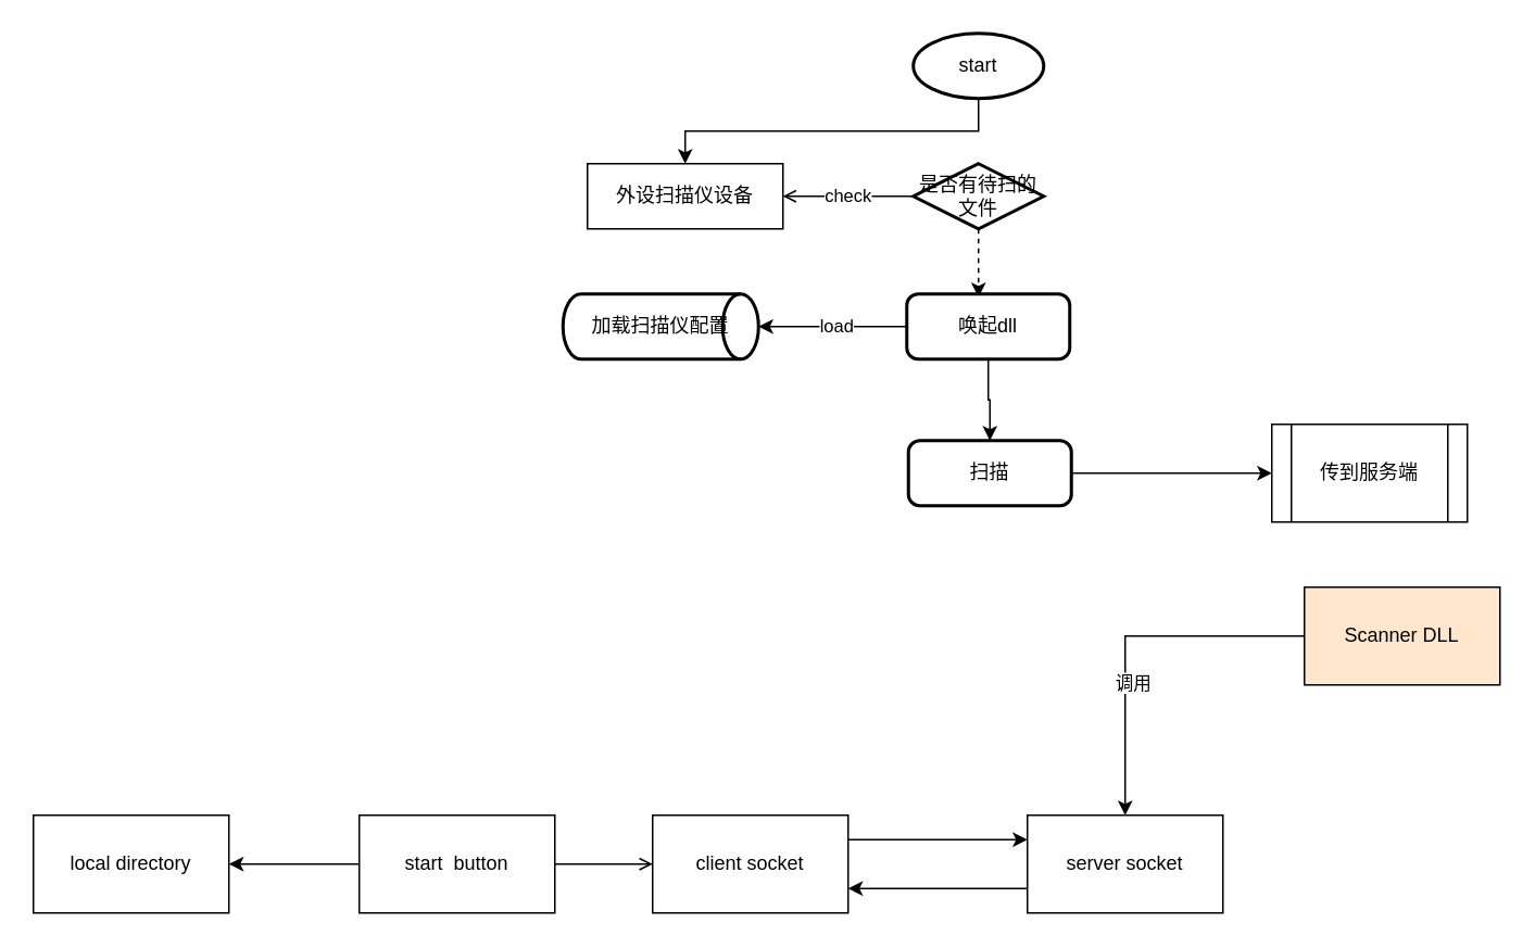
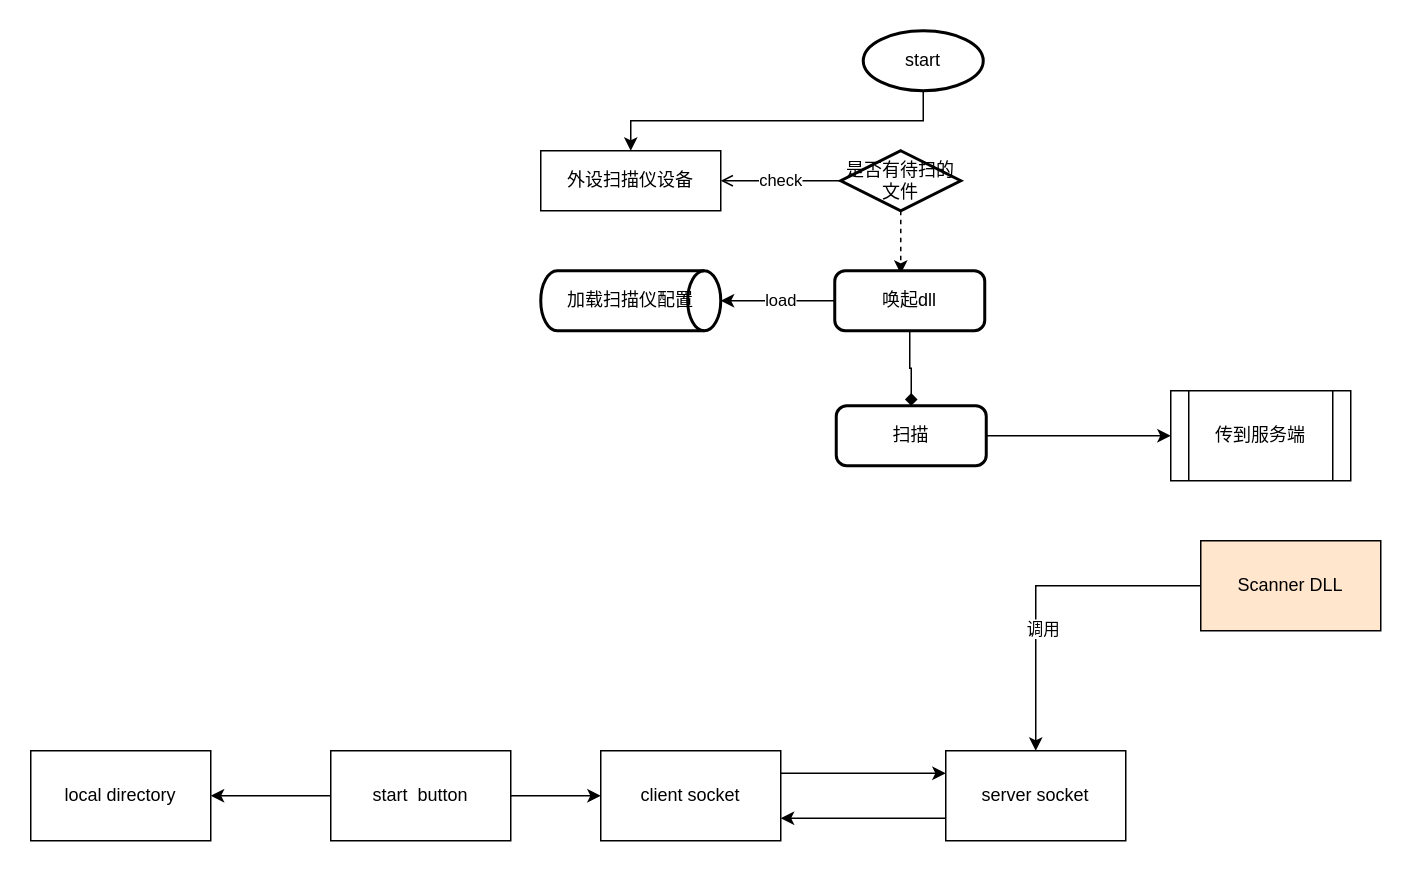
  <mxCell id="0" />
  <mxCell id="1" parent="0" />
  <mxCell id="2" value="外设扫描仪设备" style="rounded=0;whiteSpace=wrap;html=1;" parent="1" vertex="1"><mxGeometry x="360" y="100" width="120" height="40" as="geometry" /></mxCell>
  <mxCell id="3" style="edgeStyle=orthogonalEdgeStyle;rounded=0;orthogonalLoop=1;jettySize=auto;html=1;exitX=0.5;exitY=1;exitDx=0;exitDy=0;exitPerimeter=0;" parent="1" source="4" target="2" edge="1"><mxGeometry relative="1" as="geometry" /></mxCell>
- <mxCell id="4" value="start" style="strokeWidth=2;html=1;shape=mxgraph.flowchart.start_1;whiteSpace=wrap;" parent="1" vertex="1"><mxGeometry x="560" y="20" width="80" height="40" as="geometry" /></mxCell>
+ <mxCell id="4" value="start" style="strokeWidth=2;html=1;shape=mxgraph.flowchart.start_1;whiteSpace=wrap;" parent="1" vertex="1"><mxGeometry x="575" y="20" width="80" height="40" as="geometry" /></mxCell>
  <mxCell id="5" value="check" style="edgeStyle=orthogonalEdgeStyle;rounded=0;orthogonalLoop=1;jettySize=auto;html=1;exitX=0;exitY=0.5;exitDx=0;exitDy=0;exitPerimeter=0;entryX=1;entryY=0.5;entryDx=0;entryDy=0;endArrow=open;" parent="1" source="7" target="2" edge="1"><mxGeometry relative="1" as="geometry" /></mxCell>
  <mxCell id="6" style="edgeStyle=orthogonalEdgeStyle;rounded=0;orthogonalLoop=1;jettySize=auto;html=1;exitX=0.5;exitY=1;exitDx=0;exitDy=0;exitPerimeter=0;entryX=0.44;entryY=0.05;entryDx=0;entryDy=0;entryPerimeter=0;dashed=1;" parent="1" source="7" target="10" edge="1"><mxGeometry relative="1" as="geometry" /></mxCell>
  <mxCell id="7" value="是否有待扫的文件" style="strokeWidth=2;html=1;shape=mxgraph.flowchart.decision;whiteSpace=wrap;" parent="1" vertex="1"><mxGeometry x="560" y="100" width="80" height="40" as="geometry" /></mxCell>
  <mxCell id="8" value="load" style="edgeStyle=orthogonalEdgeStyle;rounded=0;orthogonalLoop=1;jettySize=auto;html=1;exitX=0;exitY=0.5;exitDx=0;exitDy=0;entryX=1;entryY=0.5;entryDx=0;entryDy=0;entryPerimeter=0;" parent="1" source="10" target="11" edge="1"><mxGeometry x="-0.053" relative="1" as="geometry"><mxPoint as="offset" /></mxGeometry></mxCell>
- <mxCell id="9" style="edgeStyle=orthogonalEdgeStyle;rounded=0;orthogonalLoop=1;jettySize=auto;html=1;exitX=0.5;exitY=1;exitDx=0;exitDy=0;entryX=0.5;entryY=0;entryDx=0;entryDy=0;" edge="1" parent="1" source="10" target="13"><mxGeometry relative="1" as="geometry" /></mxCell>
+ <mxCell id="9" style="edgeStyle=orthogonalEdgeStyle;rounded=0;orthogonalLoop=1;jettySize=auto;html=1;exitX=0.5;exitY=1;exitDx=0;exitDy=0;entryX=0.5;entryY=0;entryDx=0;entryDy=0;endArrow=diamond;" edge="1" parent="1" source="10" target="13"><mxGeometry relative="1" as="geometry" /></mxCell>
  <mxCell id="10" value="唤起dll" style="rounded=1;whiteSpace=wrap;html=1;absoluteArcSize=1;arcSize=14;strokeWidth=2;" parent="1" vertex="1"><mxGeometry x="556" y="180" width="100" height="40" as="geometry" /></mxCell>
- <mxCell id="11" value="加载扫描仪配置" style="strokeWidth=2;html=1;shape=mxgraph.flowchart.direct_data;whiteSpace=wrap;" parent="1" vertex="1"><mxGeometry x="345" y="180" width="120" height="40" as="geometry" /></mxCell>
+ <mxCell id="11" value="加载扫描仪配置" style="strokeWidth=2;html=1;shape=mxgraph.flowchart.direct_data;whiteSpace=wrap;" parent="1" vertex="1"><mxGeometry x="360" y="180" width="120" height="40" as="geometry" /></mxCell>
  <mxCell id="12" style="edgeStyle=orthogonalEdgeStyle;rounded=0;orthogonalLoop=1;jettySize=auto;html=1;exitX=1;exitY=0.5;exitDx=0;exitDy=0;" edge="1" parent="1" source="13" target="14"><mxGeometry relative="1" as="geometry" /></mxCell>
  <mxCell id="13" value="扫描" style="rounded=1;whiteSpace=wrap;html=1;absoluteArcSize=1;arcSize=14;strokeWidth=2;" vertex="1" parent="1"><mxGeometry x="557" y="270" width="100" height="40" as="geometry" /></mxCell>
  <mxCell id="14" value="传到服务端" style="shape=process;whiteSpace=wrap;html=1;backgroundOutline=1;" vertex="1" parent="1"><mxGeometry x="780" y="260" width="120" height="60" as="geometry" /></mxCell>
  <mxCell id="15" style="edgeStyle=orthogonalEdgeStyle;rounded=0;orthogonalLoop=1;jettySize=auto;html=1;exitX=1;exitY=0.25;exitDx=0;exitDy=0;entryX=0;entryY=0.25;entryDx=0;entryDy=0;" edge="1" parent="1" source="16" target="18"><mxGeometry relative="1" as="geometry" /></mxCell>
  <mxCell id="16" value="client socket" style="rounded=0;whiteSpace=wrap;html=1;" vertex="1" parent="1"><mxGeometry x="400" y="500" width="120" height="60" as="geometry" /></mxCell>
  <mxCell id="17" style="edgeStyle=orthogonalEdgeStyle;rounded=0;orthogonalLoop=1;jettySize=auto;html=1;exitX=0;exitY=0.75;exitDx=0;exitDy=0;entryX=1;entryY=0.75;entryDx=0;entryDy=0;" edge="1" parent="1" source="18" target="16"><mxGeometry relative="1" as="geometry" /></mxCell>
  <mxCell id="18" value="server socket" style="rounded=0;whiteSpace=wrap;html=1;" vertex="1" parent="1"><mxGeometry x="630" y="500" width="120" height="60" as="geometry" /></mxCell>
  <mxCell id="19" style="edgeStyle=orthogonalEdgeStyle;rounded=0;orthogonalLoop=1;jettySize=auto;html=1;exitX=0;exitY=0.5;exitDx=0;exitDy=0;entryX=0.5;entryY=0;entryDx=0;entryDy=0;" edge="1" parent="1" source="21" target="18"><mxGeometry relative="1" as="geometry" /></mxCell>
  <mxCell id="20" value="调用" style="edgeLabel;html=1;align=center;verticalAlign=middle;resizable=0;points=[];" vertex="1" connectable="0" parent="19"><mxGeometry x="0.255" y="4" relative="1" as="geometry"><mxPoint as="offset" /></mxGeometry></mxCell>
  <mxCell id="21" value="Scanner DLL" style="rounded=0;whiteSpace=wrap;html=1;fillColor=#ffe6cc;" vertex="1" parent="1"><mxGeometry x="800" y="360" width="120" height="60" as="geometry" /></mxCell>
  <mxCell id="22" value="local directory" style="rounded=0;whiteSpace=wrap;html=1;" vertex="1" parent="1"><mxGeometry x="20" y="500" width="120" height="60" as="geometry" /></mxCell>
- <mxCell id="23" style="edgeStyle=orthogonalEdgeStyle;rounded=0;orthogonalLoop=1;jettySize=auto;html=1;exitX=1;exitY=0.5;exitDx=0;exitDy=0;entryX=0;entryY=0.5;entryDx=0;entryDy=0;endArrow=open;" edge="1" parent="1" source="25" target="16"><mxGeometry relative="1" as="geometry" /></mxCell>
+ <mxCell id="23" style="edgeStyle=orthogonalEdgeStyle;rounded=0;orthogonalLoop=1;jettySize=auto;html=1;exitX=1;exitY=0.5;exitDx=0;exitDy=0;entryX=0;entryY=0.5;entryDx=0;entryDy=0;" edge="1" parent="1" source="25" target="16"><mxGeometry relative="1" as="geometry" /></mxCell>
  <mxCell id="24" style="edgeStyle=orthogonalEdgeStyle;rounded=0;orthogonalLoop=1;jettySize=auto;html=1;exitX=0;exitY=0.5;exitDx=0;exitDy=0;entryX=1;entryY=0.5;entryDx=0;entryDy=0;" edge="1" parent="1" source="25" target="22"><mxGeometry relative="1" as="geometry" /></mxCell>
  <mxCell id="25" value="start&amp;nbsp; button" style="rounded=0;whiteSpace=wrap;html=1;" vertex="1" parent="1"><mxGeometry x="220" y="500" width="120" height="60" as="geometry" /></mxCell>
